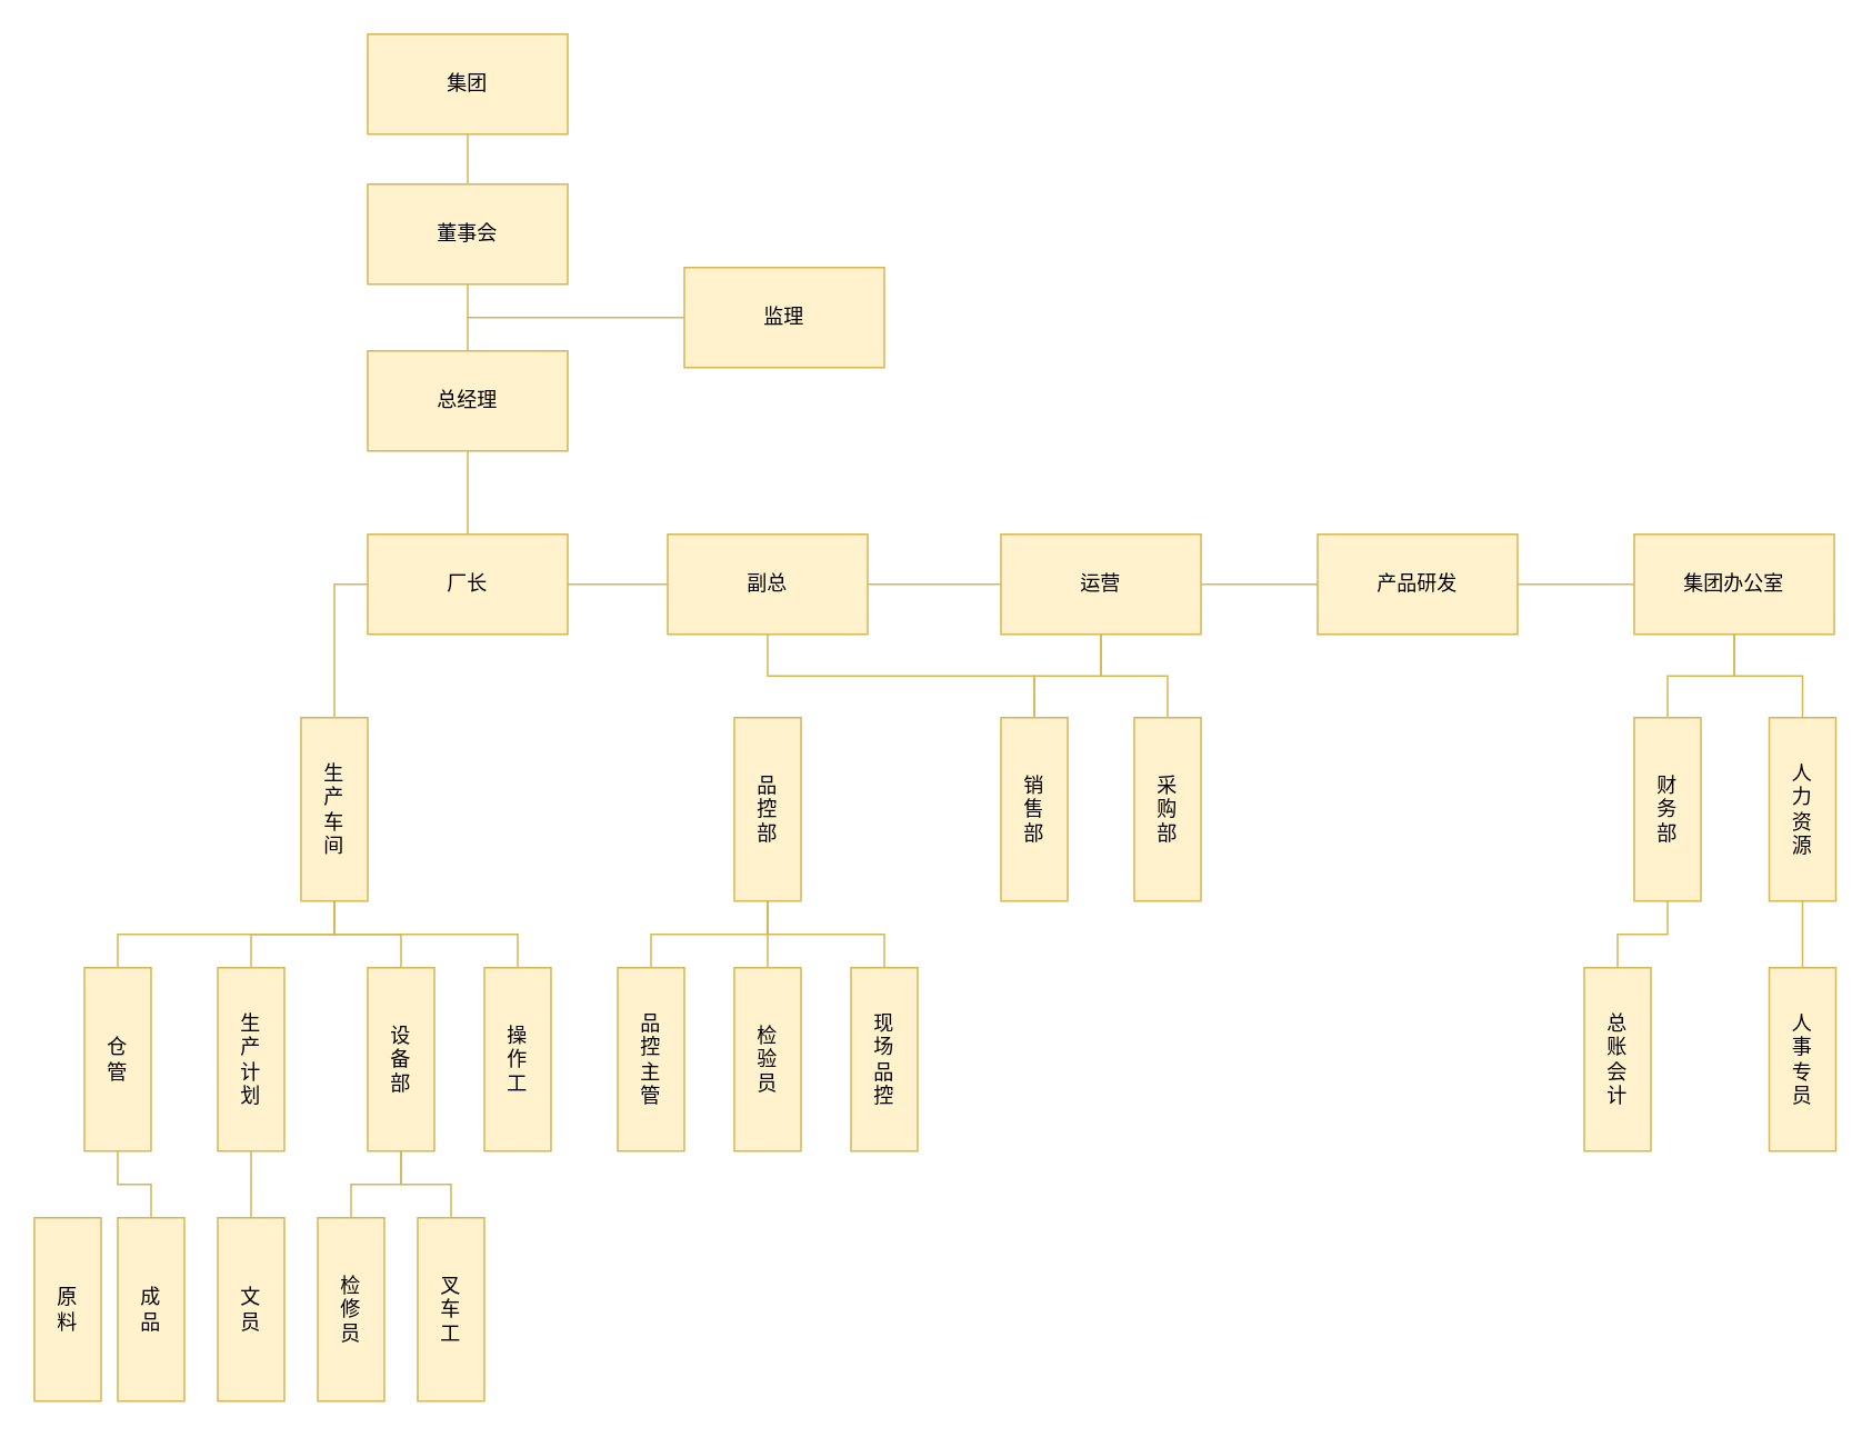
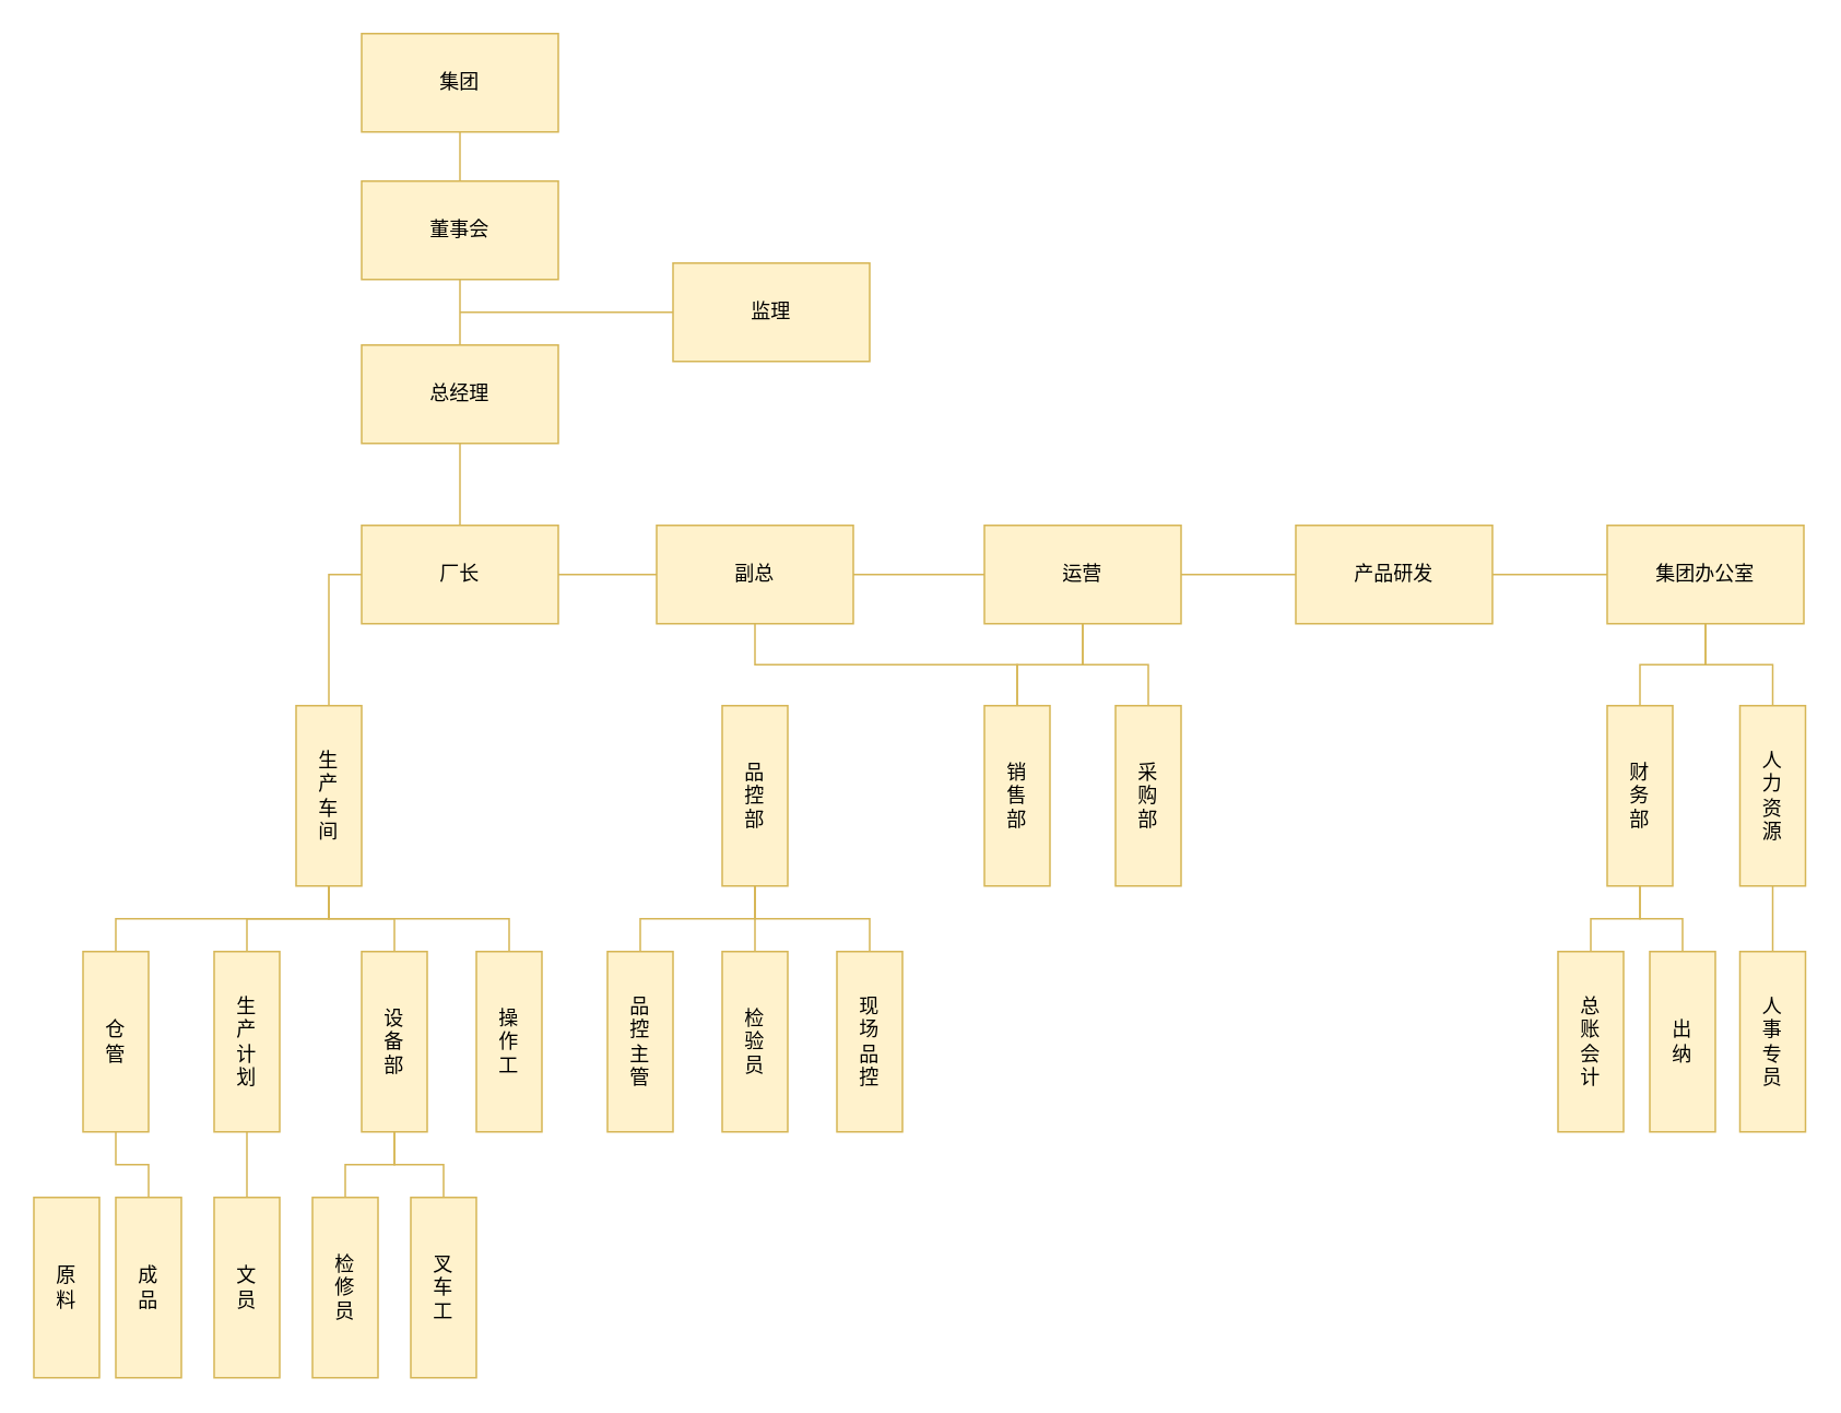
  <mxCell id="0" />
  <mxCell id="1" parent="0" />
  <mxCell id="2" style="edgeStyle=orthogonalEdgeStyle;rounded=0;orthogonalLoop=1;jettySize=auto;html=1;exitX=0.5;exitY=1;exitDx=0;exitDy=0;fillColor=#fff2cc;strokeColor=#d6b656;endArrow=none;endFill=0;" parent="1" source="3" target="6" edge="1"><mxGeometry relative="1" as="geometry" /></mxCell>
  <mxCell id="3" value="总经理" style="rounded=0;whiteSpace=wrap;html=1;fillColor=#fff2cc;strokeColor=#d6b656;" parent="1" vertex="1"><mxGeometry x="220" y="210" width="120" height="60" as="geometry" /></mxCell>
  <mxCell id="4" value="" style="edgeStyle=orthogonalEdgeStyle;rounded=0;orthogonalLoop=1;jettySize=auto;html=1;fillColor=#fff2cc;strokeColor=#d6b656;endArrow=none;endFill=0;startArrow=none;" parent="1" source="57" target="9" edge="1"><mxGeometry relative="1" as="geometry" /></mxCell>
  <mxCell id="5" style="edgeStyle=orthogonalEdgeStyle;rounded=0;orthogonalLoop=1;jettySize=auto;html=1;exitX=0.5;exitY=1;exitDx=0;exitDy=0;fillColor=#fff2cc;strokeColor=#d6b656;endArrow=none;endFill=0;" parent="1" source="57" target="17" edge="1"><mxGeometry relative="1" as="geometry" /></mxCell>
  <mxCell id="6" value="厂长" style="rounded=0;whiteSpace=wrap;html=1;fillColor=#fff2cc;strokeColor=#d6b656;" parent="1" vertex="1"><mxGeometry x="220" y="320" width="120" height="60" as="geometry" /></mxCell>
  <mxCell id="7" value="" style="edgeStyle=orthogonalEdgeStyle;rounded=0;orthogonalLoop=1;jettySize=auto;html=1;fillColor=#fff2cc;strokeColor=#d6b656;endArrow=none;endFill=0;" parent="1" source="9" target="13" edge="1"><mxGeometry relative="1" as="geometry" /></mxCell>
  <mxCell id="8" style="edgeStyle=orthogonalEdgeStyle;rounded=0;orthogonalLoop=1;jettySize=auto;html=1;exitX=0.5;exitY=1;exitDx=0;exitDy=0;entryX=0.5;entryY=0;entryDx=0;entryDy=0;endArrow=none;endFill=0;fillColor=#fff2cc;strokeColor=#d6b656;" parent="1" source="9" target="17" edge="1"><mxGeometry relative="1" as="geometry" /></mxCell>
  <mxCell id="9" value="运营" style="rounded=0;whiteSpace=wrap;html=1;fillColor=#fff2cc;strokeColor=#d6b656;" parent="1" vertex="1"><mxGeometry x="600" y="320" width="120" height="60" as="geometry" /></mxCell>
  <mxCell id="10" value="" style="edgeStyle=orthogonalEdgeStyle;rounded=0;orthogonalLoop=1;jettySize=auto;html=1;fillColor=#fff2cc;strokeColor=#d6b656;endArrow=none;endFill=0;" parent="1" source="11" target="3" edge="1"><mxGeometry relative="1" as="geometry" /></mxCell>
  <mxCell id="11" value="董事会" style="rounded=0;whiteSpace=wrap;html=1;fillColor=#fff2cc;strokeColor=#d6b656;" parent="1" vertex="1"><mxGeometry x="220" y="110" width="120" height="60" as="geometry" /></mxCell>
  <mxCell id="12" value="" style="edgeStyle=orthogonalEdgeStyle;rounded=0;orthogonalLoop=1;jettySize=auto;html=1;fillColor=#fff2cc;strokeColor=#d6b656;endArrow=none;endFill=0;" parent="1" source="13" target="16" edge="1"><mxGeometry relative="1" as="geometry" /></mxCell>
  <mxCell id="13" value="产品研发" style="rounded=0;whiteSpace=wrap;html=1;fillColor=#fff2cc;strokeColor=#d6b656;" parent="1" vertex="1"><mxGeometry x="790" y="320" width="120" height="60" as="geometry" /></mxCell>
  <mxCell id="14" style="edgeStyle=orthogonalEdgeStyle;rounded=0;orthogonalLoop=1;jettySize=auto;html=1;exitX=0.5;exitY=1;exitDx=0;exitDy=0;entryX=0.5;entryY=0;entryDx=0;entryDy=0;fillColor=#fff2cc;strokeColor=#d6b656;endArrow=none;endFill=0;" parent="1" source="16" target="41" edge="1"><mxGeometry relative="1" as="geometry" /></mxCell>
  <mxCell id="15" style="edgeStyle=orthogonalEdgeStyle;rounded=0;orthogonalLoop=1;jettySize=auto;html=1;exitX=0.5;exitY=1;exitDx=0;exitDy=0;entryX=0.5;entryY=0;entryDx=0;entryDy=0;fillColor=#fff2cc;strokeColor=#d6b656;endArrow=none;endFill=0;" parent="1" source="16" target="38" edge="1"><mxGeometry relative="1" as="geometry" /></mxCell>
  <mxCell id="16" value="集团办公室" style="rounded=0;whiteSpace=wrap;html=1;fillColor=#fff2cc;strokeColor=#d6b656;" parent="1" vertex="1"><mxGeometry x="980" y="320" width="120" height="60" as="geometry" /></mxCell>
  <mxCell id="17" value="销&lt;br&gt;售&lt;br&gt;部" style="rounded=0;whiteSpace=wrap;html=1;fillColor=#fff2cc;strokeColor=#d6b656;" parent="1" vertex="1"><mxGeometry x="600" y="430" width="40" height="110" as="geometry" /></mxCell>
  <mxCell id="18" style="edgeStyle=orthogonalEdgeStyle;rounded=0;orthogonalLoop=1;jettySize=auto;html=1;fillColor=#fff2cc;strokeColor=#d6b656;endArrow=none;endFill=0;" parent="1" source="19" target="9" edge="1"><mxGeometry relative="1" as="geometry" /></mxCell>
  <mxCell id="19" value="采&lt;br&gt;购&lt;br&gt;部" style="rounded=0;whiteSpace=wrap;html=1;fillColor=#fff2cc;strokeColor=#d6b656;" parent="1" vertex="1"><mxGeometry x="680" y="430" width="40" height="110" as="geometry" /></mxCell>
  <mxCell id="20" style="edgeStyle=orthogonalEdgeStyle;rounded=0;orthogonalLoop=1;jettySize=auto;html=1;exitX=0.5;exitY=1;exitDx=0;exitDy=0;entryX=0.5;entryY=0;entryDx=0;entryDy=0;fillColor=#fff2cc;strokeColor=#d6b656;endArrow=none;endFill=0;" parent="1" source="23" target="36" edge="1"><mxGeometry relative="1" as="geometry" /></mxCell>
  <mxCell id="21" style="edgeStyle=orthogonalEdgeStyle;rounded=0;orthogonalLoop=1;jettySize=auto;html=1;exitX=0.5;exitY=1;exitDx=0;exitDy=0;entryX=0.5;entryY=0;entryDx=0;entryDy=0;fillColor=#fff2cc;strokeColor=#d6b656;endArrow=none;endFill=0;" parent="1" source="23" target="45" edge="1"><mxGeometry relative="1" as="geometry" /></mxCell>
  <mxCell id="22" style="edgeStyle=orthogonalEdgeStyle;rounded=0;orthogonalLoop=1;jettySize=auto;html=1;exitX=0.5;exitY=1;exitDx=0;exitDy=0;entryX=0.5;entryY=0;entryDx=0;entryDy=0;fillColor=#fff2cc;strokeColor=#d6b656;endArrow=none;endFill=0;" parent="1" source="23" target="46" edge="1"><mxGeometry relative="1" as="geometry" /></mxCell>
  <mxCell id="23" value="品&lt;br&gt;控&lt;br&gt;部" style="rounded=0;whiteSpace=wrap;html=1;fillColor=#fff2cc;strokeColor=#d6b656;" parent="1" vertex="1"><mxGeometry x="440" y="430" width="40" height="110" as="geometry" /></mxCell>
  <mxCell id="24" style="edgeStyle=orthogonalEdgeStyle;rounded=0;orthogonalLoop=1;jettySize=auto;html=1;exitX=0.5;exitY=1;exitDx=0;exitDy=0;fillColor=#fff2cc;strokeColor=#d6b656;endArrow=none;endFill=0;" parent="1" source="28" target="30" edge="1"><mxGeometry relative="1" as="geometry" /></mxCell>
  <mxCell id="25" style="edgeStyle=orthogonalEdgeStyle;rounded=0;orthogonalLoop=1;jettySize=auto;html=1;exitX=0.5;exitY=1;exitDx=0;exitDy=0;entryX=0.5;entryY=0;entryDx=0;entryDy=0;fillColor=#fff2cc;strokeColor=#d6b656;endArrow=none;endFill=0;" parent="1" source="28" target="32" edge="1"><mxGeometry relative="1" as="geometry" /></mxCell>
  <mxCell id="26" style="edgeStyle=orthogonalEdgeStyle;rounded=0;orthogonalLoop=1;jettySize=auto;html=1;exitX=0.5;exitY=1;exitDx=0;exitDy=0;fillColor=#fff2cc;strokeColor=#d6b656;endArrow=none;endFill=0;" parent="1" source="28" target="35" edge="1"><mxGeometry relative="1" as="geometry" /></mxCell>
  <mxCell id="27" style="edgeStyle=orthogonalEdgeStyle;rounded=0;orthogonalLoop=1;jettySize=auto;html=1;exitX=0.5;exitY=0;exitDx=0;exitDy=0;entryX=0;entryY=0.5;entryDx=0;entryDy=0;endArrow=none;endFill=0;fillColor=#fff2cc;strokeColor=#d6b656;" edge="1" parent="1" source="28" target="6"><mxGeometry relative="1" as="geometry" /></mxCell>
  <mxCell id="28" value="生&lt;br&gt;产&lt;br&gt;车&lt;br&gt;间" style="rounded=0;whiteSpace=wrap;html=1;fillColor=#fff2cc;strokeColor=#d6b656;" parent="1" vertex="1"><mxGeometry x="180" y="430" width="40" height="110" as="geometry" /></mxCell>
  <mxCell id="29" style="edgeStyle=orthogonalEdgeStyle;rounded=0;orthogonalLoop=1;jettySize=auto;html=1;exitX=0.5;exitY=1;exitDx=0;exitDy=0;entryX=0.5;entryY=0;entryDx=0;entryDy=0;fillColor=#fff2cc;strokeColor=#d6b656;endArrow=none;endFill=0;" parent="1" source="30" target="48" edge="1"><mxGeometry relative="1" as="geometry"><mxPoint x="-50" y="705" as="targetPoint" /></mxGeometry></mxCell>
  <mxCell id="30" value="仓&lt;br&gt;管" style="rounded=0;whiteSpace=wrap;html=1;fillColor=#fff2cc;strokeColor=#d6b656;" parent="1" vertex="1"><mxGeometry x="50" y="580" width="40" height="110" as="geometry" /></mxCell>
  <mxCell id="31" style="edgeStyle=orthogonalEdgeStyle;rounded=0;orthogonalLoop=1;jettySize=auto;html=1;exitX=0.5;exitY=1;exitDx=0;exitDy=0;fillColor=#fff2cc;strokeColor=#d6b656;endArrow=none;endFill=0;" parent="1" source="32" target="49" edge="1"><mxGeometry relative="1" as="geometry" /></mxCell>
  <mxCell id="32" value="生&lt;br&gt;产&lt;br&gt;计&lt;br&gt;划" style="rounded=0;whiteSpace=wrap;html=1;fillColor=#fff2cc;strokeColor=#d6b656;" parent="1" vertex="1"><mxGeometry x="130" y="580" width="40" height="110" as="geometry" /></mxCell>
  <mxCell id="33" style="edgeStyle=orthogonalEdgeStyle;rounded=0;orthogonalLoop=1;jettySize=auto;html=1;exitX=0.5;exitY=1;exitDx=0;exitDy=0;entryX=0.5;entryY=0;entryDx=0;entryDy=0;strokeColor=#d6b656;endArrow=none;endFill=0;fillColor=#fff2cc;" parent="1" source="35" target="50" edge="1"><mxGeometry relative="1" as="geometry" /></mxCell>
  <mxCell id="34" style="edgeStyle=orthogonalEdgeStyle;rounded=0;orthogonalLoop=1;jettySize=auto;html=1;exitX=0.5;exitY=1;exitDx=0;exitDy=0;entryX=0.5;entryY=0;entryDx=0;entryDy=0;strokeColor=#d6b656;endArrow=none;endFill=0;fillColor=#fff2cc;" parent="1" source="35" target="51" edge="1"><mxGeometry relative="1" as="geometry" /></mxCell>
  <mxCell id="35" value="设&lt;br&gt;备&lt;br&gt;部" style="rounded=0;whiteSpace=wrap;html=1;fillColor=#fff2cc;strokeColor=#d6b656;" parent="1" vertex="1"><mxGeometry x="220" y="580" width="40" height="110" as="geometry" /></mxCell>
  <mxCell id="36" value="品&lt;br&gt;控&lt;br&gt;主&lt;br&gt;管" style="rounded=0;whiteSpace=wrap;html=1;fillColor=#fff2cc;strokeColor=#d6b656;" parent="1" vertex="1"><mxGeometry x="370" y="580" width="40" height="110" as="geometry" /></mxCell>
  <mxCell id="37" style="edgeStyle=orthogonalEdgeStyle;rounded=0;orthogonalLoop=1;jettySize=auto;html=1;exitX=0.5;exitY=1;exitDx=0;exitDy=0;entryX=0.5;entryY=0;entryDx=0;entryDy=0;strokeColor=#d6b656;endArrow=none;endFill=0;fillColor=#fff2cc;" parent="1" source="38" target="44" edge="1"><mxGeometry relative="1" as="geometry" /></mxCell>
  <mxCell id="38" value="人&lt;br&gt;力&lt;br&gt;资&lt;br&gt;源" style="rounded=0;whiteSpace=wrap;html=1;fillColor=#fff2cc;strokeColor=#d6b656;" parent="1" vertex="1"><mxGeometry x="1061" y="430" width="40" height="110" as="geometry" /></mxCell>
  <mxCell id="39" style="edgeStyle=orthogonalEdgeStyle;rounded=0;orthogonalLoop=1;jettySize=auto;html=1;exitX=0.5;exitY=1;exitDx=0;exitDy=0;fillColor=#fff2cc;strokeColor=#d6b656;endArrow=none;endFill=0;" parent="1" source="41" target="42" edge="1"><mxGeometry relative="1" as="geometry" /></mxCell>
+ <mxCell id="40" style="edgeStyle=orthogonalEdgeStyle;rounded=0;orthogonalLoop=1;jettySize=auto;html=1;exitX=0.5;exitY=1;exitDx=0;exitDy=0;entryX=0.5;entryY=0;entryDx=0;entryDy=0;fillColor=#fff2cc;strokeColor=#d6b656;endArrow=none;endFill=0;" parent="1" source="41" target="43" edge="1"><mxGeometry relative="1" as="geometry" /></mxCell>
  <mxCell id="41" value="财&lt;br&gt;务&lt;br&gt;部" style="rounded=0;whiteSpace=wrap;html=1;fillColor=#fff2cc;strokeColor=#d6b656;" parent="1" vertex="1"><mxGeometry x="980" y="430" width="40" height="110" as="geometry" /></mxCell>
  <mxCell id="42" value="总&lt;br&gt;账&lt;br&gt;会&lt;br&gt;计" style="rounded=0;whiteSpace=wrap;html=1;fillColor=#fff2cc;strokeColor=#d6b656;" parent="1" vertex="1"><mxGeometry x="950" y="580" width="40" height="110" as="geometry" /></mxCell>
+ <mxCell id="43" value="出&lt;br&gt;纳" style="rounded=0;whiteSpace=wrap;html=1;fillColor=#fff2cc;strokeColor=#d6b656;" parent="1" vertex="1"><mxGeometry x="1006" y="580" width="40" height="110" as="geometry" /></mxCell>
  <mxCell id="44" value="人&lt;br&gt;事&lt;br&gt;专&lt;br&gt;员" style="rounded=0;whiteSpace=wrap;html=1;fillColor=#fff2cc;strokeColor=#d6b656;" parent="1" vertex="1"><mxGeometry x="1061" y="580" width="40" height="110" as="geometry" /></mxCell>
  <mxCell id="45" value="检&lt;br&gt;验&lt;br&gt;员" style="rounded=0;whiteSpace=wrap;html=1;fillColor=#fff2cc;strokeColor=#d6b656;" parent="1" vertex="1"><mxGeometry x="440" y="580" width="40" height="110" as="geometry" /></mxCell>
  <mxCell id="46" value="现&lt;br&gt;场&lt;br&gt;品&lt;br&gt;控" style="rounded=0;whiteSpace=wrap;html=1;fillColor=#fff2cc;strokeColor=#d6b656;" parent="1" vertex="1"><mxGeometry x="510" y="580" width="40" height="110" as="geometry" /></mxCell>
  <mxCell id="47" value="原&lt;br&gt;料" style="rounded=0;whiteSpace=wrap;html=1;fillColor=#fff2cc;strokeColor=#d6b656;align=center;verticalAlign=middle;" parent="1" vertex="1"><mxGeometry x="20" y="730" width="40" height="110" as="geometry" /></mxCell>
  <mxCell id="48" value="成&lt;br&gt;品" style="rounded=0;whiteSpace=wrap;html=1;fillColor=#fff2cc;strokeColor=#d6b656;align=center;verticalAlign=middle;" parent="1" vertex="1"><mxGeometry x="70" y="730" width="40" height="110" as="geometry" /></mxCell>
  <mxCell id="49" value="文&lt;br&gt;员" style="rounded=0;whiteSpace=wrap;html=1;fillColor=#fff2cc;strokeColor=#d6b656;align=center;verticalAlign=middle;" parent="1" vertex="1"><mxGeometry x="130" y="730" width="40" height="110" as="geometry" /></mxCell>
  <mxCell id="50" value="检&lt;br&gt;修&lt;br&gt;员" style="rounded=0;whiteSpace=wrap;html=1;fillColor=#fff2cc;strokeColor=#d6b656;align=center;verticalAlign=middle;" parent="1" vertex="1"><mxGeometry x="190" y="730" width="40" height="110" as="geometry" /></mxCell>
  <mxCell id="51" value="叉&lt;br&gt;车&lt;br&gt;工" style="rounded=0;whiteSpace=wrap;html=1;fillColor=#fff2cc;strokeColor=#d6b656;align=center;verticalAlign=middle;" parent="1" vertex="1"><mxGeometry x="250" y="730" width="40" height="110" as="geometry" /></mxCell>
  <mxCell id="52" style="edgeStyle=orthogonalEdgeStyle;rounded=0;orthogonalLoop=1;jettySize=auto;html=1;exitX=0.5;exitY=1;exitDx=0;exitDy=0;entryX=0.5;entryY=0;entryDx=0;entryDy=0;endArrow=none;endFill=0;fillColor=#fff2cc;strokeColor=#d6b656;" edge="1" parent="1" source="53" target="11"><mxGeometry relative="1" as="geometry" /></mxCell>
  <mxCell id="53" value="集团" style="rounded=0;whiteSpace=wrap;html=1;fillColor=#fff2cc;strokeColor=#d6b656;" vertex="1" parent="1"><mxGeometry x="220" y="20" width="120" height="60" as="geometry" /></mxCell>
  <mxCell id="54" style="edgeStyle=none;rounded=0;orthogonalLoop=1;jettySize=auto;html=1;exitX=0;exitY=0.5;exitDx=0;exitDy=0;endArrow=none;endFill=0;fillColor=#fff2cc;strokeColor=#d6b656;" edge="1" parent="1" source="55"><mxGeometry relative="1" as="geometry"><mxPoint x="280" y="190" as="targetPoint" /></mxGeometry></mxCell>
  <mxCell id="55" value="监理" style="rounded=0;whiteSpace=wrap;html=1;fillColor=#fff2cc;strokeColor=#d6b656;" vertex="1" parent="1"><mxGeometry x="410" y="160" width="120" height="60" as="geometry" /></mxCell>
  <mxCell id="56" value="" style="edgeStyle=orthogonalEdgeStyle;rounded=0;orthogonalLoop=1;jettySize=auto;html=1;fillColor=#fff2cc;strokeColor=#d6b656;endArrow=none;endFill=0;" edge="1" parent="1" source="6" target="57"><mxGeometry relative="1" as="geometry"><mxPoint x="340" y="350" as="sourcePoint" /><mxPoint x="720" y="350" as="targetPoint" /></mxGeometry></mxCell>
  <mxCell id="57" value="副总" style="rounded=0;whiteSpace=wrap;html=1;fillColor=#fff2cc;strokeColor=#d6b656;" vertex="1" parent="1"><mxGeometry x="400" y="320" width="120" height="60" as="geometry" /></mxCell>
  <mxCell id="58" style="edgeStyle=orthogonalEdgeStyle;rounded=0;orthogonalLoop=1;jettySize=auto;html=1;exitX=0.5;exitY=0;exitDx=0;exitDy=0;entryX=0.5;entryY=1;entryDx=0;entryDy=0;endArrow=none;endFill=0;fillColor=#fff2cc;strokeColor=#d6b656;" edge="1" parent="1" source="59" target="28"><mxGeometry relative="1" as="geometry" /></mxCell>
  <mxCell id="59" value="操&lt;br&gt;作&lt;br&gt;工" style="rounded=0;whiteSpace=wrap;html=1;fillColor=#fff2cc;strokeColor=#d6b656;" vertex="1" parent="1"><mxGeometry x="290" y="580" width="40" height="110" as="geometry" /></mxCell>
